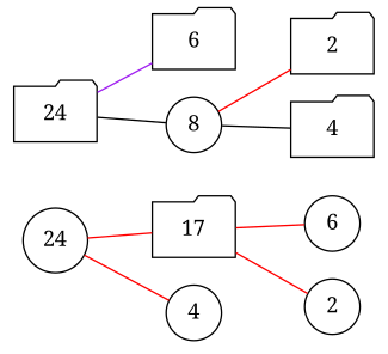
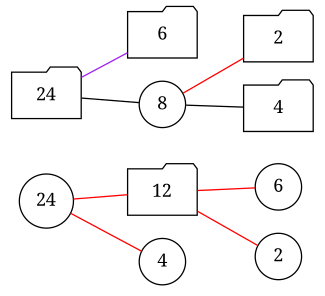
  graph {
    rankdir=LR
    fontname="Noto Serif"
    node [shape=folder fontname="Noto Serif"]
    edge [color=red fontname="Noto Serif"]
-   n1 [label=17]
+   n1 [label=12]
    n2 [label=4 shape=circle]
    n3 [label=6 shape=circle]
    n4 [label=2 shape=circle]
    n5 [label=24 shape=circle]
    n6 [label=6]
    n7 [label=8 shape=circle]
    n8 [label=2]
    n9 [label=4]
    n10 [label=24]
    subgraph sub_1 {
      label=tree1
      n5
      subgraph sub_2 {
        label=tree1
        n1
        n2
      }
      subgraph sub_3 {
        label=tree1
        n3
        n4
      }
    }
    subgraph sub_4 {
      label=tree2
      n10
      subgraph sub_5 {
        label=tree2
        n6
        n7
      }
      subgraph sub_6 {
        label=tree2
        n8
        n9
      }
    }
    n1 -- n3
    n1 -- n4
    n5 -- n1
    n5 -- n2
    n7 -- n8
    n7 -- n9 [color=black]
    n10 -- n6 [color=purple]
    n10 -- n7 [color=black]
  }
